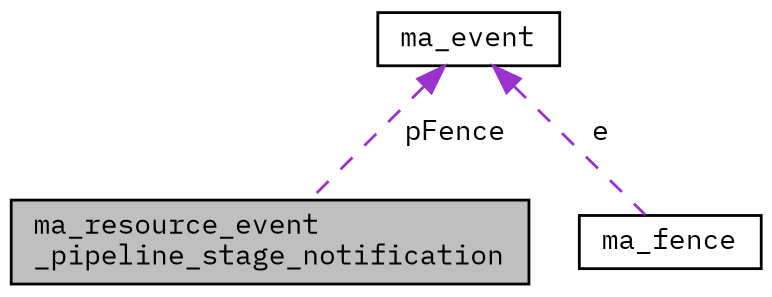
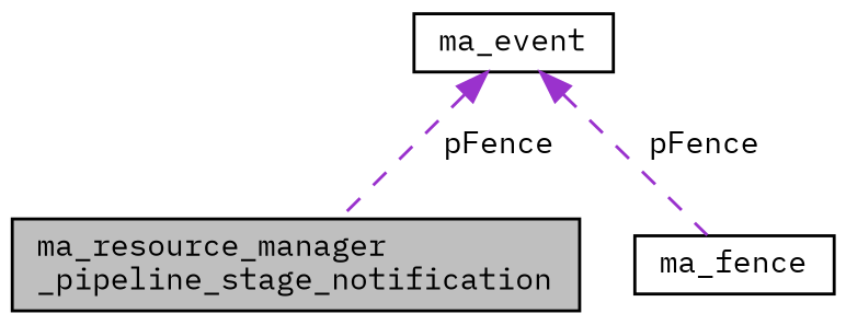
  digraph {
    fontname="IBM Plex Mono"
    node [color=black fillcolor=white fontname="IBM Plex Mono" fontsize=10 shape=record style=filled]
    edge [color=darkorchid3 dir=back fontname="IBM Plex Mono" fontsize=10 labelfontname=Helvetica labelfontsize=10 style=dashed]
-   n1 [fillcolor=grey75 fontcolor=black height=0.2 label="ma_resource_event\l_pipeline_stage_notification" width=0.4]
+   n1 [fillcolor=grey75 fontcolor=black height=0.2 label="ma_resource_manager\l_pipeline_stage_notification" width=0.4]
    n2 [height=0.2 label=ma_fence width=0.4]
    n3 [height=0.2 label=ma_event width=0.4]
    n3 -> n1 [label=" pFence"]
-   n3 -> n2 [label=" e"]
+   n3 -> n2 [label=" pFence"]
  }
